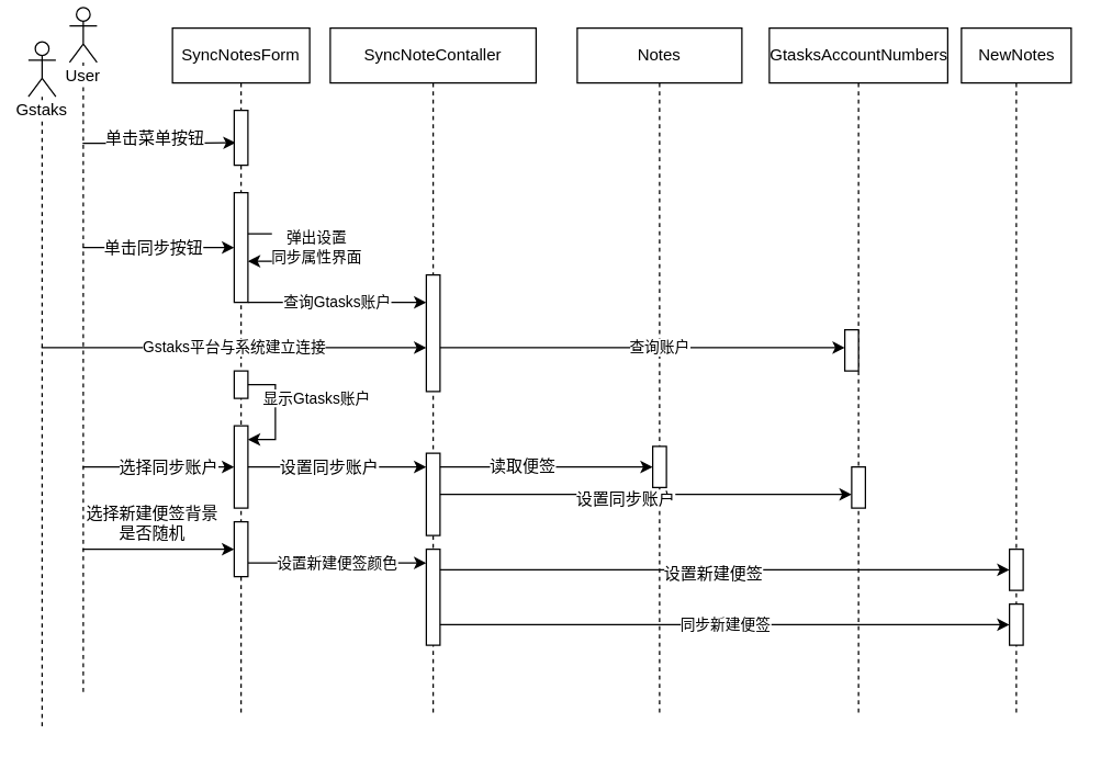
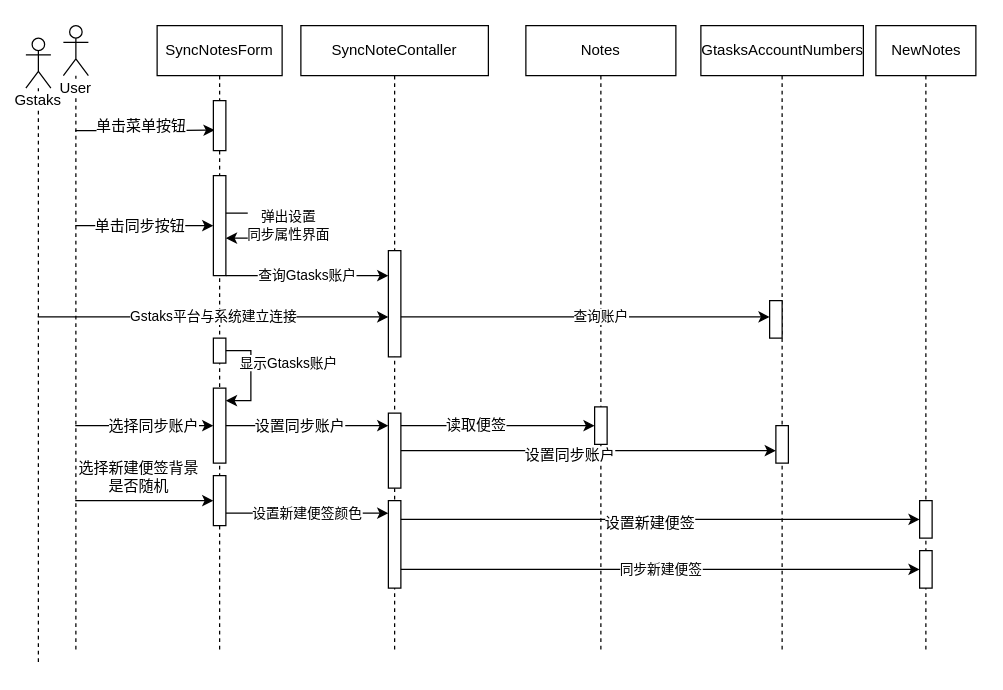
  <mxCell id="0" />
  <mxCell id="1" parent="0" />
  <mxCell id="2" value="" style="edgeStyle=orthogonalEdgeStyle;rounded=0;orthogonalLoop=1;jettySize=auto;html=1;entryX=0.1;entryY=0.59;entryDx=0;entryDy=0;entryPerimeter=0;" parent="1" source="10" target="12" edge="1"><mxGeometry relative="1" as="geometry"><Array as="points"><mxPoint x="130" y="104" /><mxPoint x="130" y="104" /></Array></mxGeometry></mxCell>
  <mxCell id="3" value="单击菜单按钮" style="text;html=1;resizable=0;points=[];align=center;verticalAlign=middle;labelBackgroundColor=#ffffff;" parent="2" vertex="1" connectable="0"><mxGeometry x="-0.239" y="1" relative="1" as="geometry"><mxPoint x="9.5" y="-3" as="offset" /></mxGeometry></mxCell>
  <mxCell id="4" value="" style="edgeStyle=orthogonalEdgeStyle;rounded=0;orthogonalLoop=1;jettySize=auto;html=1;" parent="1" source="10" target="13" edge="1"><mxGeometry relative="1" as="geometry"><Array as="points"><mxPoint x="90" y="180" /><mxPoint x="90" y="180" /></Array></mxGeometry></mxCell>
  <mxCell id="5" value="单击同步按钮" style="text;html=1;resizable=0;points=[];align=center;verticalAlign=middle;labelBackgroundColor=#ffffff;" parent="4" vertex="1" connectable="0"><mxGeometry x="-0.388" relative="1" as="geometry"><mxPoint x="16.5" y="0.5" as="offset" /></mxGeometry></mxCell>
  <mxCell id="6" value="" style="edgeStyle=orthogonalEdgeStyle;rounded=0;orthogonalLoop=1;jettySize=auto;html=1;" parent="1" source="10" target="16" edge="1"><mxGeometry relative="1" as="geometry"><Array as="points"><mxPoint x="90" y="340" /><mxPoint x="90" y="340" /></Array></mxGeometry></mxCell>
  <mxCell id="7" value="选择同步账户" style="text;html=1;resizable=0;points=[];align=center;verticalAlign=middle;labelBackgroundColor=#ffffff;" parent="6" vertex="1" connectable="0"><mxGeometry x="0.126" relative="1" as="geometry"><mxPoint as="offset" /></mxGeometry></mxCell>
  <mxCell id="8" value="" style="edgeStyle=orthogonalEdgeStyle;rounded=0;orthogonalLoop=1;jettySize=auto;html=1;" parent="1" source="10" target="37" edge="1"><mxGeometry relative="1" as="geometry"><Array as="points"><mxPoint x="90" y="400" /><mxPoint x="90" y="400" /></Array></mxGeometry></mxCell>
  <mxCell id="9" value="选择新建便签背景&lt;br&gt;是否随机" style="text;html=1;resizable=0;points=[];align=center;verticalAlign=middle;labelBackgroundColor=#ffffff;" parent="8" vertex="1" connectable="0"><mxGeometry x="-0.142" y="-2" relative="1" as="geometry"><mxPoint x="2.5" y="-21.5" as="offset" /></mxGeometry></mxCell>
- <mxCell id="10" value="User" style="shape=umlLifeline;participant=umlActor;perimeter=lifelinePerimeter;whiteSpace=wrap;html=1;container=1;collapsible=0;recursiveResize=0;verticalAlign=top;spacingTop=36;labelBackgroundColor=#ffffff;outlineConnect=0;size=40;" parent="1" vertex="1"><mxGeometry x="50" y="5" width="20" height="500" as="geometry" /></mxCell>
+ <mxCell id="10" value="User" style="shape=umlLifeline;participant=umlActor;perimeter=lifelinePerimeter;whiteSpace=wrap;html=1;container=1;collapsible=0;recursiveResize=0;verticalAlign=top;spacingTop=36;labelBackgroundColor=#ffffff;outlineConnect=0;size=40;" parent="1" vertex="1"><mxGeometry x="50" y="20" width="20" height="500" as="geometry" /></mxCell>
  <mxCell id="11" value="SyncNotesForm" style="shape=umlLifeline;perimeter=lifelinePerimeter;whiteSpace=wrap;html=1;container=1;collapsible=0;recursiveResize=0;outlineConnect=0;" parent="1" vertex="1"><mxGeometry x="125" y="20" width="100" height="500" as="geometry" /></mxCell>
  <mxCell id="12" value="" style="html=1;points=[];perimeter=orthogonalPerimeter;" parent="11" vertex="1"><mxGeometry x="45" y="60" width="10" height="40" as="geometry" /></mxCell>
  <mxCell id="13" value="" style="html=1;points=[];perimeter=orthogonalPerimeter;" parent="11" vertex="1"><mxGeometry x="45" y="120" width="10" height="80" as="geometry" /></mxCell>
  <mxCell id="14" value="弹出设置&lt;br&gt;同步属性界面" style="edgeStyle=orthogonalEdgeStyle;rounded=0;orthogonalLoop=1;jettySize=auto;html=1;" parent="11" source="13" target="13" edge="1"><mxGeometry x="0.333" y="-32" relative="1" as="geometry"><mxPoint x="30" y="22" as="offset" /></mxGeometry></mxCell>
  <mxCell id="15" value="" style="html=1;points=[];perimeter=orthogonalPerimeter;" parent="11" vertex="1"><mxGeometry x="45" y="250" width="10" height="20" as="geometry" /></mxCell>
  <mxCell id="16" value="" style="html=1;points=[];perimeter=orthogonalPerimeter;" parent="11" vertex="1"><mxGeometry x="45" y="290" width="10" height="60" as="geometry" /></mxCell>
  <mxCell id="17" value="显示Gtasks账户" style="edgeStyle=orthogonalEdgeStyle;rounded=0;orthogonalLoop=1;jettySize=auto;html=1;" parent="11" source="15" target="16" edge="1"><mxGeometry x="-0.498" y="-32" relative="1" as="geometry"><Array as="points"><mxPoint x="75" y="260" /><mxPoint x="75" y="300" /></Array><mxPoint x="62" y="10" as="offset" /></mxGeometry></mxCell>
  <mxCell id="18" value="SyncNoteContaller" style="shape=umlLifeline;perimeter=lifelinePerimeter;whiteSpace=wrap;html=1;container=1;collapsible=0;recursiveResize=0;outlineConnect=0;" parent="1" vertex="1"><mxGeometry x="240" y="20" width="150" height="500" as="geometry" /></mxCell>
  <mxCell id="19" value="" style="html=1;points=[];perimeter=orthogonalPerimeter;" parent="18" vertex="1"><mxGeometry x="70" y="180" width="10" height="85" as="geometry" /></mxCell>
  <mxCell id="20" value="" style="html=1;points=[];perimeter=orthogonalPerimeter;" parent="18" vertex="1"><mxGeometry x="70" y="310" width="10" height="60" as="geometry" /></mxCell>
  <mxCell id="21" value="" style="html=1;points=[];perimeter=orthogonalPerimeter;" parent="18" vertex="1"><mxGeometry x="70" y="380" width="10" height="70" as="geometry" /></mxCell>
  <mxCell id="22" value="Notes" style="shape=umlLifeline;perimeter=lifelinePerimeter;whiteSpace=wrap;html=1;container=1;collapsible=0;recursiveResize=0;outlineConnect=0;" parent="1" vertex="1"><mxGeometry x="420" y="20" width="120" height="500" as="geometry" /></mxCell>
  <mxCell id="23" value="" style="html=1;points=[];perimeter=orthogonalPerimeter;" parent="22" vertex="1"><mxGeometry x="55" y="305" width="10" height="30" as="geometry" /></mxCell>
  <mxCell id="24" value="GtasksAccountNumbers" style="html=1;points=[];perimeter=orthogonalPerimeter;shape=umlLifeline;participant=label;fontFamily=Helvetica;fontSize=12;fontColor=#000000;align=center;strokeColor=#000000;fillColor=#ffffff;recursiveResize=0;container=1;collapsible=0;" parent="1" vertex="1"><mxGeometry x="560" y="20" width="130" height="500" as="geometry" /></mxCell>
  <mxCell id="25" value="" style="html=1;points=[];perimeter=orthogonalPerimeter;" parent="24" vertex="1"><mxGeometry x="60" y="320" width="10" height="30" as="geometry" /></mxCell>
  <mxCell id="26" value="Gstaks平台与系统建立连接" style="edgeStyle=orthogonalEdgeStyle;rounded=0;orthogonalLoop=1;jettySize=auto;html=1;" parent="1" source="27" target="19" edge="1"><mxGeometry relative="1" as="geometry"><Array as="points"><mxPoint x="100" y="253" /><mxPoint x="100" y="253" /></Array></mxGeometry></mxCell>
  <mxCell id="27" value="Gstaks" style="shape=umlLifeline;participant=umlActor;perimeter=lifelinePerimeter;whiteSpace=wrap;html=1;container=1;collapsible=0;recursiveResize=0;verticalAlign=top;spacingTop=36;labelBackgroundColor=#ffffff;outlineConnect=0;" parent="1" vertex="1"><mxGeometry x="20" y="30" width="20" height="500" as="geometry" /></mxCell>
  <mxCell id="28" value="查询Gtasks账户" style="edgeStyle=orthogonalEdgeStyle;rounded=0;orthogonalLoop=1;jettySize=auto;html=1;" parent="1" source="13" target="19" edge="1"><mxGeometry relative="1" as="geometry"><Array as="points"><mxPoint x="280" y="220" /><mxPoint x="280" y="220" /></Array></mxGeometry></mxCell>
  <mxCell id="29" value="NewNotes" style="html=1;points=[];perimeter=orthogonalPerimeter;shape=umlLifeline;participant=label;fontFamily=Helvetica;fontSize=12;fontColor=#000000;align=center;strokeColor=#000000;fillColor=#ffffff;recursiveResize=0;container=1;collapsible=0;" parent="1" vertex="1"><mxGeometry x="700" y="20" width="80" height="500" as="geometry" /></mxCell>
  <mxCell id="30" value="" style="html=1;points=[];perimeter=orthogonalPerimeter;" parent="29" vertex="1"><mxGeometry x="35" y="420" width="10" height="30" as="geometry" /></mxCell>
  <mxCell id="31" value="" style="html=1;points=[];perimeter=orthogonalPerimeter;" parent="29" vertex="1"><mxGeometry x="35" y="380" width="10" height="30" as="geometry" /></mxCell>
  <mxCell id="32" value="" style="html=1;points=[];perimeter=orthogonalPerimeter;" parent="1" vertex="1"><mxGeometry x="615" y="240" width="10" height="30" as="geometry" /></mxCell>
  <mxCell id="33" value="查询账户" style="edgeStyle=orthogonalEdgeStyle;rounded=0;orthogonalLoop=1;jettySize=auto;html=1;" parent="1" source="19" target="32" edge="1"><mxGeometry x="0.222" y="-20" relative="1" as="geometry"><mxPoint x="340" y="200" as="targetPoint" /><mxPoint x="-20" y="-20" as="offset" /><Array as="points"><mxPoint x="500" y="253" /><mxPoint x="520" y="253" /></Array></mxGeometry></mxCell>
  <mxCell id="34" value="" style="edgeStyle=orthogonalEdgeStyle;rounded=0;orthogonalLoop=1;jettySize=auto;html=1;" parent="1" source="16" target="20" edge="1"><mxGeometry relative="1" as="geometry"><Array as="points"><mxPoint x="280" y="340" /><mxPoint x="280" y="340" /></Array></mxGeometry></mxCell>
  <mxCell id="35" value="设置同步账户" style="text;html=1;resizable=0;points=[];align=center;verticalAlign=middle;labelBackgroundColor=#ffffff;" parent="34" vertex="1" connectable="0"><mxGeometry x="-0.014" y="6" relative="1" as="geometry"><mxPoint x="-6" y="6" as="offset" /></mxGeometry></mxCell>
  <mxCell id="36" value="设置新建便签颜色" style="edgeStyle=orthogonalEdgeStyle;rounded=0;orthogonalLoop=1;jettySize=auto;html=1;" parent="1" source="37" target="21" edge="1"><mxGeometry relative="1" as="geometry"><Array as="points"><mxPoint x="220" y="410" /><mxPoint x="220" y="410" /></Array></mxGeometry></mxCell>
  <mxCell id="37" value="" style="html=1;points=[];perimeter=orthogonalPerimeter;" parent="1" vertex="1"><mxGeometry x="170" y="380" width="10" height="40" as="geometry" /></mxCell>
  <mxCell id="38" value="" style="edgeStyle=orthogonalEdgeStyle;rounded=0;orthogonalLoop=1;jettySize=auto;html=1;" parent="1" source="20" target="23" edge="1"><mxGeometry relative="1" as="geometry"><Array as="points"><mxPoint x="360" y="340" /><mxPoint x="360" y="340" /></Array></mxGeometry></mxCell>
  <mxCell id="39" value="读取便签" style="text;html=1;resizable=0;points=[];align=center;verticalAlign=middle;labelBackgroundColor=#ffffff;" parent="38" vertex="1" connectable="0"><mxGeometry x="-0.241" y="1" relative="1" as="geometry"><mxPoint as="offset" /></mxGeometry></mxCell>
  <mxCell id="40" value="" style="edgeStyle=orthogonalEdgeStyle;rounded=0;orthogonalLoop=1;jettySize=auto;html=1;" parent="1" source="20" target="25" edge="1"><mxGeometry relative="1" as="geometry"><Array as="points"><mxPoint x="470" y="360" /><mxPoint x="470" y="360" /></Array></mxGeometry></mxCell>
  <mxCell id="41" value="设置同步账户" style="text;html=1;resizable=0;points=[];align=center;verticalAlign=middle;labelBackgroundColor=#ffffff;" parent="40" vertex="1" connectable="0"><mxGeometry x="0.016" y="-18" relative="1" as="geometry"><mxPoint x="-18" y="-15" as="offset" /></mxGeometry></mxCell>
  <mxCell id="42" value="" style="edgeStyle=orthogonalEdgeStyle;rounded=0;orthogonalLoop=1;jettySize=auto;html=1;" parent="1" source="21" target="31" edge="1"><mxGeometry relative="1" as="geometry"><Array as="points"><mxPoint x="430" y="415" /><mxPoint x="430" y="415" /></Array></mxGeometry></mxCell>
  <mxCell id="43" value="设置新建便签" style="text;html=1;resizable=0;points=[];align=center;verticalAlign=middle;labelBackgroundColor=#ffffff;" parent="42" vertex="1" connectable="0"><mxGeometry x="-0.045" y="-2" relative="1" as="geometry"><mxPoint as="offset" /></mxGeometry></mxCell>
  <mxCell id="44" value="同步新建便签" style="edgeStyle=orthogonalEdgeStyle;rounded=0;orthogonalLoop=1;jettySize=auto;html=1;" parent="1" source="21" target="30" edge="1"><mxGeometry relative="1" as="geometry"><mxPoint x="330" y="424.897" as="sourcePoint" /><mxPoint x="745" y="424.897" as="targetPoint" /><Array as="points"><mxPoint x="420" y="455" /><mxPoint x="420" y="455" /></Array></mxGeometry></mxCell>
